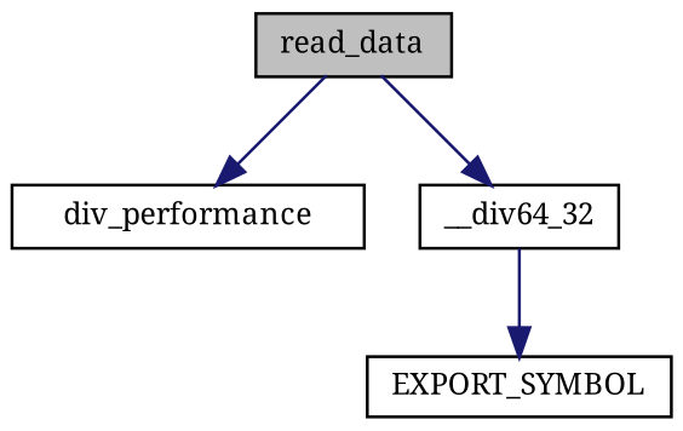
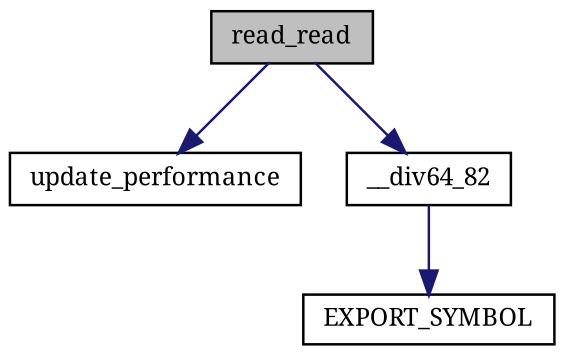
  digraph {
    fontname="Noto Serif"
    rankdir=TB
    node [color=black fillcolor=white fontname="Noto Serif" fontsize=10 shape=record style=filled]
    edge [color=midnightblue fontname="Noto Serif" fontsize=10 labelfontname=Helvetica labelfontsize=10 style=solid]
-   n1 [fillcolor=grey75 fontcolor=black height=0.2 label=read_data width=0.4]
-   n2 [height=0.2 label=div_performance width=0.4]
-   n3 [height=0.2 label=__div64_32 width=0.4]
+   n1 [fillcolor=grey75 fontcolor=black height=0.2 label=read_read width=0.4]
+   n2 [height=0.2 label=update_performance width=0.4]
+   n3 [height=0.2 label=__div64_82 width=0.4]
    n4 [height=0.2 label=EXPORT_SYMBOL width=0.4]
    n1 -> n2
    n1 -> n3
    n3 -> n4
  }
